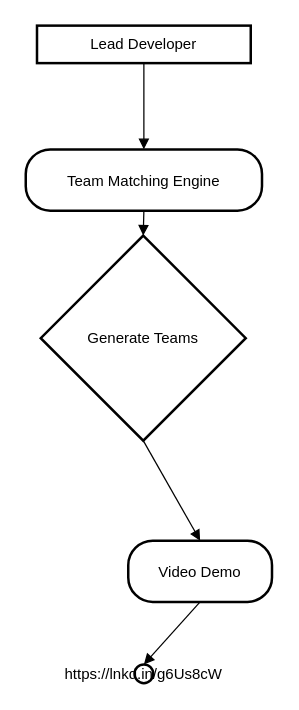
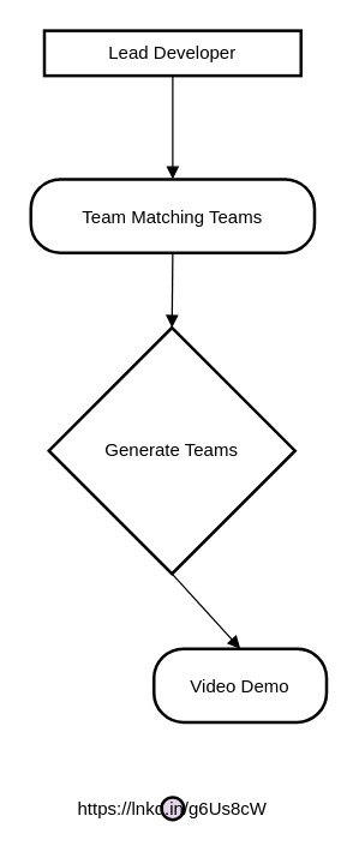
  <mxCell id="0" />
  <mxCell id="1" parent="0" />
  <mxCell id="2" value="Lead Developer" style="whiteSpace=wrap;strokeWidth=2;" vertex="1" parent="1"><mxGeometry x="29" y="20" width="171" height="30" as="geometry" /></mxCell>
- <mxCell id="3" value="Team Matching Engine" style="rounded=1;arcSize=40;strokeWidth=2" vertex="1" parent="1"><mxGeometry x="20" y="119" width="189" height="49" as="geometry" /></mxCell>
- <mxCell id="4" value="Generate Teams" style="rhombus;strokeWidth=2;whiteSpace=wrap;" vertex="1" parent="1"><mxGeometry x="32" y="188" width="164" height="164" as="geometry" /></mxCell>
+ <mxCell id="3" value="Team Matching Teams" style="rounded=1;arcSize=40;strokeWidth=2" vertex="1" parent="1"><mxGeometry x="20" y="119" width="189" height="49" as="geometry" /></mxCell>
+ <mxCell id="4" value="Generate Teams" style="rhombus;strokeWidth=2;whiteSpace=wrap;" vertex="1" parent="1"><mxGeometry x="32" y="218" width="164" height="164" as="geometry" /></mxCell>
  <mxCell id="5" value="Video Demo" style="rounded=1;arcSize=40;strokeWidth=2" vertex="1" parent="1"><mxGeometry x="102" y="432" width="115" height="49" as="geometry" /></mxCell>
- <mxCell id="6" value="https://lnkd.in/g6Us8cW" style="ellipse;aspect=fixed;strokeWidth=2;whiteSpace=wrap;" vertex="1" parent="1"><mxGeometry x="107" y="531" width="15" height="15" as="geometry" /></mxCell>
+ <mxCell id="6" value="https://lnkd.in/g6Us8cW" style="ellipse;aspect=fixed;strokeWidth=2;whiteSpace=wrap;fillColor=#e1d5e7;" vertex="1" parent="1"><mxGeometry x="107" y="531" width="15" height="15" as="geometry" /></mxCell>
  <mxCell id="7" value="" style="curved=1;startArrow=none;endArrow=block;exitX=0.5;exitY=1;entryX=0.5;entryY=0;" edge="1" parent="1" source="2" target="3"><mxGeometry relative="1" as="geometry"><Array as="points" /></mxGeometry></mxCell>
  <mxCell id="8" value="" style="curved=1;startArrow=none;endArrow=block;exitX=0.5;exitY=1;entryX=0.5;entryY=0;" edge="1" parent="1" source="3" target="4"><mxGeometry relative="1" as="geometry"><Array as="points" /></mxGeometry></mxCell>
  <mxCell id="9" value="" style="curved=1;startArrow=none;endArrow=block;exitX=0.5;exitY=1;entryX=0.5;entryY=0.01;" edge="1" parent="1" source="4" target="5"><mxGeometry relative="1" as="geometry"><Array as="points" /></mxGeometry></mxCell>
- <mxCell id="10" value="" style="curved=1;startArrow=none;endArrow=block;exitX=0.5;exitY=1.01;entryX=0.49;entryY=0.03;" edge="1" parent="1" source="5" target="6"><mxGeometry relative="1" as="geometry"><Array as="points" /></mxGeometry></mxCell>
